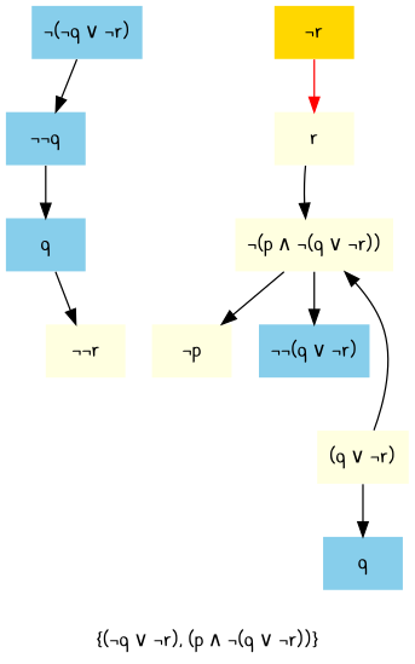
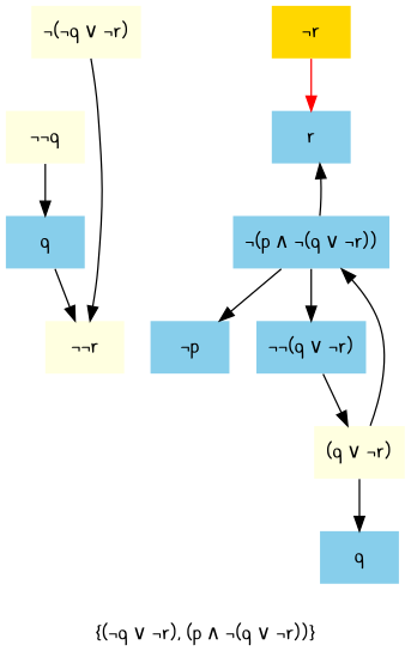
  digraph {
    fontname="Patrick Hand"
    label="{(&not;q &or; &not;r), (p &and; &not;(q &or; &not;r))}"
    node [fillcolor=skyblue fontname="Patrick Hand" shape=plaintext style=filled]
    edge [fontname="Patrick Hand"]
-   n1 [label="&not;(&not;q &or; &not;r)"]
-   n2 [label="&not;&not;q"]
+   n1 [fillcolor=lightyellow label="&not;(&not;q &or; &not;r)"]
+   n2 [fillcolor=lightyellow label="&not;&not;q"]
    n3 [label=q]
    n4 [fillcolor=lightyellow label="&not;&not;r"]
-   n5 [fillcolor=lightyellow label=r]
-   n6 [fillcolor=lightyellow label="&not;(p &and; &not;(q &or; &not;r))"]
-   n7 [fillcolor=lightyellow label="&not;p"]
+   n5 [label=r]
+   n6 [label="&not;(p &and; &not;(q &or; &not;r))"]
+   n7 [label="&not;p"]
    n8 [label="&not;&not;(q &or; &not;r)"]
    n9 [fillcolor=lightyellow label="(q &or; &not;r)"]
    n10 [label=q]
    n11 [fillcolor=gold label="&not;r"]
-   n1 -> n2
+   n1 -> n4
    n2 -> n3
    n3 -> n4
-   n5 -> n6
+   n6 -> n5
    n6 -> n7
    n6 -> n8
+   n8 -> n9
    n9 -> n6
    n9 -> n10
    n11 -> n5 [arrowtail=normal color=red]
  }
